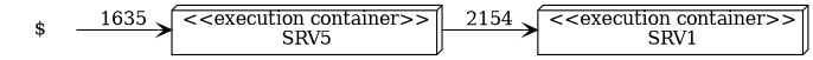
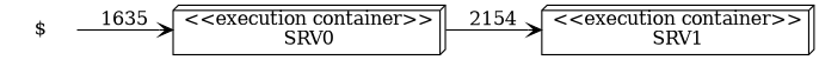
  digraph {
    rankdir=LR
    node [shape=box3d fillcolor=white style=filled]
    edge [arrowhead=open style=solid]
    n1 [label="$" shape=none fillcolor="" style=""]
-   n2 [label="<<execution container>>\nSRV5"]
+   n2 [label="<<execution container>>\nSRV0"]
    n3 [label="<<execution container>>\nSRV1"]
    n1 -> n2 [label=1635]
    n2 -> n3 [label=2154]
  }
